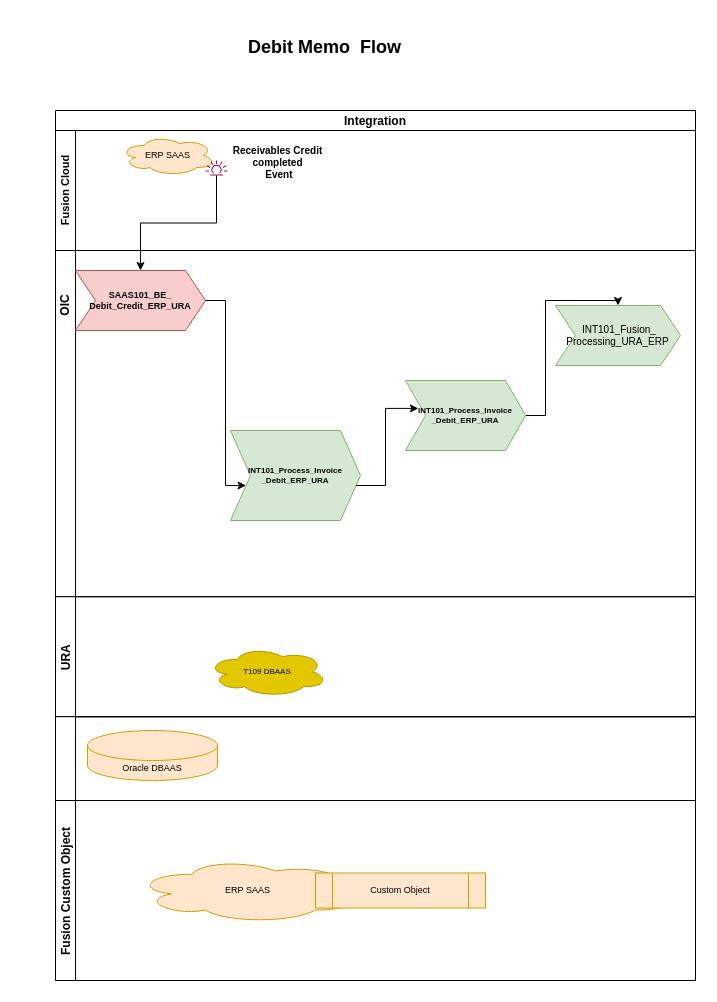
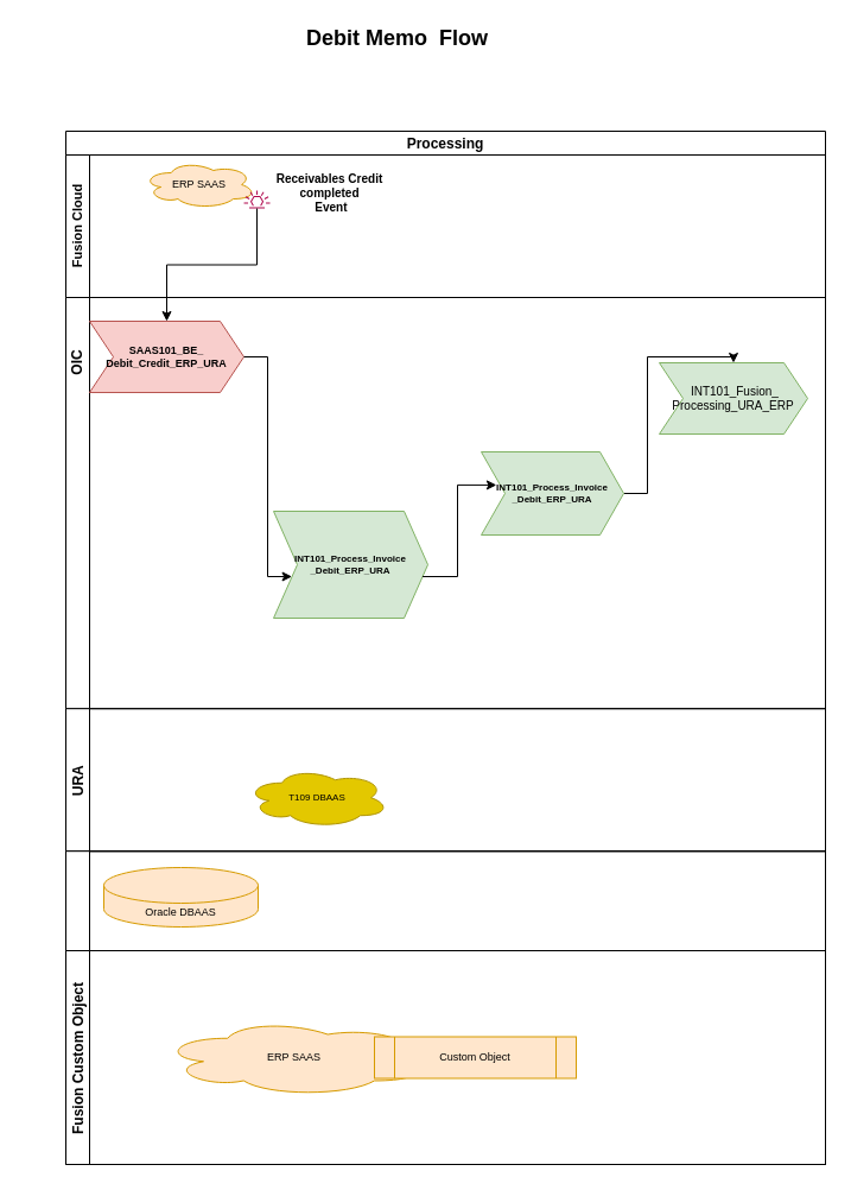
  <mxCell id="0" />
  <mxCell id="1" parent="0" />
- <mxCell id="2" value="Integration " style="swimlane;childLayout=stackLayout;resizeParent=1;resizeParentMax=0;horizontal=1;startSize=20;horizontalStack=0;" parent="1" vertex="1"><mxGeometry x="55" y="110" width="640" height="870" as="geometry" /></mxCell>
+ <mxCell id="2" value="Processing " style="swimlane;childLayout=stackLayout;resizeParent=1;resizeParentMax=0;horizontal=1;startSize=20;horizontalStack=0;" parent="1" vertex="1"><mxGeometry x="55" y="110" width="640" height="870" as="geometry" /></mxCell>
  <mxCell id="3" value="" style="swimlane;startSize=20;horizontal=0;" parent="2" vertex="1"><mxGeometry y="20" width="640" height="120" as="geometry" /></mxCell>
  <mxCell id="4" value="&lt;font style=&quot;font-size: 11px&quot;&gt;Fusion Cloud&lt;/font&gt;" style="text;html=1;strokeColor=none;fillColor=none;align=center;verticalAlign=middle;whiteSpace=wrap;rounded=0;rotation=-90;fontStyle=1" parent="3" vertex="1"><mxGeometry x="-35" y="45" width="90" height="30" as="geometry" /></mxCell>
  <mxCell id="5" value="ERP SAAS " style="ellipse;shape=cloud;whiteSpace=wrap;html=1;fontSize=9;fillColor=#ffe6cc;strokeColor=#d79b00;" parent="3" vertex="1"><mxGeometry x="65" y="5" width="95" height="40" as="geometry" /></mxCell>
  <mxCell id="6" value="" style="sketch=0;outlineConnect=0;fontColor=#232F3E;gradientColor=none;fillColor=#B0084D;strokeColor=none;dashed=0;verticalLabelPosition=bottom;verticalAlign=top;align=center;html=1;fontSize=12;fontStyle=0;aspect=fixed;pointerEvents=1;shape=mxgraph.aws4.eventbridge_default_event_bus_resource;" parent="3" vertex="1"><mxGeometry x="150" y="30" width="22.08" height="15" as="geometry" /></mxCell>
  <mxCell id="7" value="&lt;div style=&quot;font-size: 10px&quot;&gt;&lt;br&gt;&lt;span lang=&quot;EN-GB&quot;&gt;&lt;span lang=&quot;EN-GB&quot;&gt;Receivables Credit &lt;br&gt;&lt;/span&gt;&lt;/span&gt;&lt;/div&gt;&lt;div style=&quot;font-size: 10px&quot;&gt;&lt;span lang=&quot;EN-GB&quot;&gt;&lt;span lang=&quot;EN-GB&quot;&gt;completed&lt;/span&gt;&lt;/span&gt;&lt;/div&gt;&lt;div style=&quot;font-size: 10px&quot;&gt;&amp;nbsp;Event&lt;/div&gt;&lt;div style=&quot;font-size: 10px&quot;&gt;&lt;br style=&quot;font-size: 10px&quot;&gt;&lt;/div&gt;&lt;div style=&quot;font-size: 10px&quot;&gt;&lt;br style=&quot;font-size: 10px&quot;&gt;&lt;/div&gt;" style="text;html=1;align=center;verticalAlign=middle;resizable=0;points=[];autosize=1;strokeColor=none;fillColor=none;fontSize=10;fontStyle=1" parent="3" vertex="1"><mxGeometry x="167.08" y="-2.5" width="110" height="80" as="geometry" /></mxCell>
  <mxCell id="8" value="" style="swimlane;startSize=20;horizontal=0;aspect=fixed;" parent="2" vertex="1"><mxGeometry y="140" width="640" height="346.21" as="geometry" /></mxCell>
  <mxCell id="9" value="&lt;b&gt;OIC&lt;/b&gt;" style="text;html=1;strokeColor=none;fillColor=none;align=center;verticalAlign=middle;whiteSpace=wrap;rounded=0;rotation=-90;" parent="8" vertex="1"><mxGeometry x="-20" y="50" width="60" height="10" as="geometry" /></mxCell>
  <mxCell id="10" value="&lt;div style=&quot;font-size: 9px&quot;&gt;&lt;font style=&quot;font-size: 9px&quot;&gt;&lt;b&gt;SAAS101_BE_&lt;/b&gt;&lt;/font&gt;&lt;/div&gt;&lt;div style=&quot;font-size: 9px&quot;&gt;&lt;font style=&quot;font-size: 9px&quot;&gt;&lt;b&gt;Debit_Credit_ERP_URA&lt;/b&gt;&lt;/font&gt;&lt;/div&gt;" style="shape=step;perimeter=stepPerimeter;whiteSpace=wrap;html=1;fixedSize=1;fontSize=10;fillColor=#f8cecc;strokeColor=#b85450;" parent="8" vertex="1"><mxGeometry x="20" y="20" width="130" height="60" as="geometry" /></mxCell>
  <mxCell id="11" style="edgeStyle=orthogonalEdgeStyle;rounded=0;orthogonalLoop=1;jettySize=auto;html=1;fontSize=9;" edge="1" parent="8" source="12" target="13"><mxGeometry relative="1" as="geometry"><Array as="points"><mxPoint x="490" y="165" /><mxPoint x="490" y="50" /></Array></mxGeometry></mxCell>
  <mxCell id="12" value="&lt;div style=&quot;font-size: 8px&quot;&gt;&lt;b&gt;&lt;font style=&quot;font-size: 8px&quot;&gt;INT101_Process_Invoice&lt;/font&gt;&lt;/b&gt;&lt;/div&gt;&lt;div style=&quot;font-size: 8px&quot;&gt;&lt;b&gt;&lt;font style=&quot;font-size: 8px&quot;&gt;_Debit_ERP_URA &lt;/font&gt;&lt;/b&gt;&lt;/div&gt;" style="shape=step;perimeter=stepPerimeter;whiteSpace=wrap;html=1;fixedSize=1;fontSize=10;fillColor=#d5e8d4;strokeColor=#82b366;" parent="8" vertex="1"><mxGeometry x="350" y="130" width="120" height="70" as="geometry" /></mxCell>
  <mxCell id="13" value="&lt;div&gt;&amp;nbsp;INT101_Fusion_&lt;/div&gt;&lt;div&gt;Processing_URA_ERP&lt;/div&gt;" style="shape=step;perimeter=stepPerimeter;whiteSpace=wrap;html=1;fixedSize=1;fontSize=10;fillColor=#d5e8d4;strokeColor=#82b366;" parent="8" vertex="1"><mxGeometry x="500" y="55" width="125" height="60" as="geometry" /></mxCell>
  <mxCell id="14" value="&lt;div style=&quot;font-size: 8px&quot;&gt;&lt;b&gt;&lt;font style=&quot;font-size: 8px&quot;&gt;INT101_Process_Invoice&lt;/font&gt;&lt;/b&gt;&lt;/div&gt;&lt;div style=&quot;font-size: 8px&quot;&gt;&lt;b&gt;&lt;font style=&quot;font-size: 8px&quot;&gt;_Debit_ERP_URA &lt;/font&gt;&lt;/b&gt;&lt;/div&gt;" style="shape=step;perimeter=stepPerimeter;whiteSpace=wrap;html=1;fixedSize=1;fontSize=10;fillColor=#d5e8d4;strokeColor=#82b366;" vertex="1" parent="8"><mxGeometry x="175" y="180" width="130" height="90" as="geometry" /></mxCell>
  <mxCell id="15" style="edgeStyle=orthogonalEdgeStyle;rounded=0;orthogonalLoop=1;jettySize=auto;html=1;fontSize=9;exitX=1;exitY=0.5;exitDx=0;exitDy=0;" edge="1" parent="8" source="10" target="14"><mxGeometry relative="1" as="geometry"><mxPoint x="190" y="210" as="targetPoint" /><mxPoint x="170" y="100" as="sourcePoint" /><Array as="points"><mxPoint x="170" y="50" /><mxPoint x="170" y="235" /></Array></mxGeometry></mxCell>
  <mxCell id="16" style="edgeStyle=orthogonalEdgeStyle;rounded=0;orthogonalLoop=1;jettySize=auto;html=1;fontSize=9;entryX=0.107;entryY=0.399;entryDx=0;entryDy=0;entryPerimeter=0;" edge="1" parent="8" source="14" target="12"><mxGeometry relative="1" as="geometry"><mxPoint x="340" y="150" as="targetPoint" /><Array as="points"><mxPoint x="330" y="235" /><mxPoint x="330" y="158" /></Array></mxGeometry></mxCell>
  <mxCell id="17" value="URA" style="swimlane;startSize=20;horizontal=0;" parent="2" vertex="1"><mxGeometry y="486.21" width="640" height="120" as="geometry" /></mxCell>
  <mxCell id="18" value="T109 DBAAS " style="ellipse;shape=cloud;whiteSpace=wrap;html=1;fontSize=8;fillColor=#e3c800;fontColor=#000000;strokeColor=#B09500;" parent="17" vertex="1"><mxGeometry x="152.08" y="50" width="120" height="50" as="geometry" /></mxCell>
  <mxCell id="19" style="swimlane;startSize=20;horizontal=0;" parent="2" vertex="1"><mxGeometry y="606.21" width="640" height="263.79" as="geometry" /></mxCell>
  <mxCell id="20" value="DBASS" style="swimlane;startSize=20;horizontal=0;fontSize=11;" parent="19" vertex="1"><mxGeometry width="640" height="263.79" as="geometry" /></mxCell>
  <mxCell id="21" value="Oracle DBAAS" style="shape=cylinder3;whiteSpace=wrap;html=1;boundedLbl=1;backgroundOutline=1;size=15;fontSize=9;fillColor=#ffe6cc;strokeColor=#d79b00;" parent="20" vertex="1"><mxGeometry x="32" y="13.79" width="130" height="50" as="geometry" /></mxCell>
  <mxCell id="22" value="Fusion Custom Object" style="swimlane;startSize=20;horizontal=0;fontSize=12;fontStyle=1" parent="20" vertex="1"><mxGeometry y="83.79" width="640" height="180" as="geometry" /></mxCell>
  <mxCell id="23" value="ERP SAAS " style="ellipse;shape=cloud;whiteSpace=wrap;html=1;fontSize=9;fillColor=#ffe6cc;strokeColor=#d79b00;" parent="22" vertex="1"><mxGeometry x="80" y="57.5" width="225" height="65" as="geometry" /></mxCell>
  <mxCell id="24" value="Custom Object" style="shape=process;whiteSpace=wrap;html=1;backgroundOutline=1;fontSize=9;fillColor=#ffe6cc;strokeColor=#d79b00;" parent="22" vertex="1"><mxGeometry x="260" y="72.5" width="170" height="35" as="geometry" /></mxCell>
  <mxCell id="25" style="edgeStyle=orthogonalEdgeStyle;rounded=0;orthogonalLoop=1;jettySize=auto;html=1;fontSize=9;" parent="2" source="6" target="10" edge="1"><mxGeometry relative="1" as="geometry" /></mxCell>
- <mxCell id="26" value="&lt;h1&gt;Debit Memo&amp;nbsp; Flow &lt;br&gt;&lt;/h1&gt;&amp;nbsp;" style="text;html=1;strokeColor=none;fillColor=none;spacing=5;spacingTop=-20;whiteSpace=wrap;overflow=hidden;rounded=0;fontSize=9;" parent="1" vertex="1"><mxGeometry x="242.5" y="35" width="245" height="40" as="geometry" /></mxCell>
+ <mxCell id="26" value="&lt;h1&gt;Debit Memo&amp;nbsp; Flow &lt;br&gt;&lt;/h1&gt;&amp;nbsp;" style="text;html=1;strokeColor=none;fillColor=none;spacing=5;spacingTop=-20;whiteSpace=wrap;overflow=hidden;rounded=0;fontSize=9;" parent="1" vertex="1"><mxGeometry x="252.5" y="20" width="245" height="40" as="geometry" /></mxCell>
